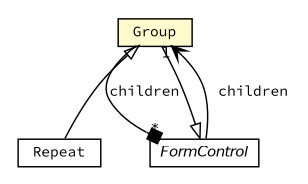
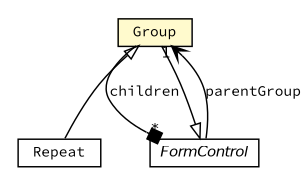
  digraph {
    fontname="Source Code Pro"
    nodesep=0.25
    ranksep=0.5
    node [fontcolor=black fontname="Source Code Pro" fontsize=10.0 shape=plaintext]
    edge [fontname="Source Code Pro" fontsize=10 headport=p labelfontname=Helvetica labelfontsize=10 tailport=p]
    n1 [label=<<table title="org.universAAL.middleware.ui.rdf.Group" border="0" cellborder="1" cellspacing="0" cellpadding="2" port="p" bgcolor="lemonChiffon" href="./Group.html"> 		<tr><td><table border="0" cellspacing="0" cellpadding="1"> <tr><td align="center" balign="center"> Group </td></tr> 		</table></td></tr> 		</table>>]
    n2 [label=<<table title="org.universAAL.middleware.ui.rdf.Repeat" border="0" cellborder="1" cellspacing="0" cellpadding="2" port="p" href="./Repeat.html"> 		<tr><td><table border="0" cellspacing="0" cellpadding="1"> <tr><td align="center" balign="center"> Repeat </td></tr> 		</table></td></tr> 		</table>>]
    n3 [label=<<table title="org.universAAL.middleware.ui.rdf.FormControl" border="0" cellborder="1" cellspacing="0" cellpadding="2" port="p" href="./FormControl.html"> 		<tr><td><table border="0" cellspacing="0" cellpadding="1"> <tr><td align="center" balign="center"><font face="Helvetica-Oblique"> FormControl </font></td></tr> 		</table></td></tr> 		</table>>]
    n1 -> n2 [arrowtail=empty dir=back]
    n1 -> n3 [arrowhead=box color=black fontcolor=black fontsize=10.0 headlabel="*" label=children]
    n3 -> n1 [arrowtail=empty dir=back]
-   n3 -> n1 [arrowhead=vee color=black fontcolor=black fontsize=10.0 headlabel=1 label=children]
+   n3 -> n1 [arrowhead=vee color=black fontcolor=black fontsize=10.0 headlabel=1 label=parentGroup]
  }
